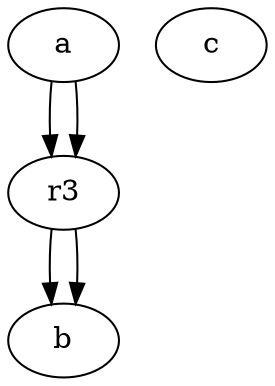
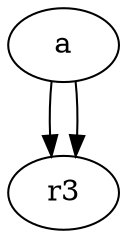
  digraph {
    volume=1.0
    node [plot=true]
    a [conc_init=1]
    n2 [kb=1.0 kf="c*20" label=r3 plot=""]
-   b [conc_init=0]
-   c [conc_init=0.1]
    a -> n2
    a -> n2
-   n2 -> b
-   n2 -> b
  }
